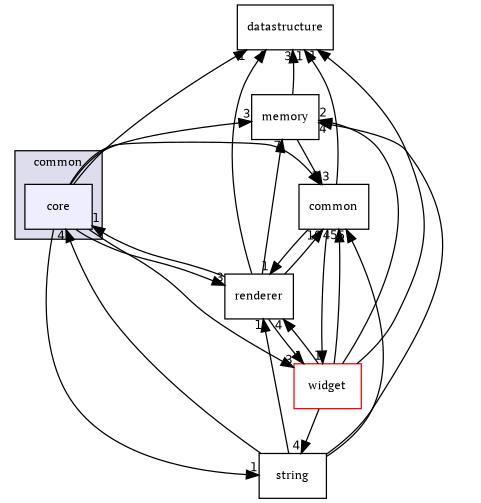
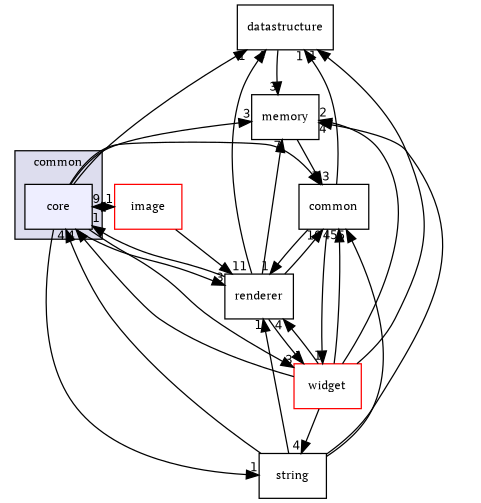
  digraph {
    compound=true
    fontname="PT Serif"
    node [fontname="PT Serif" fontsize=10 shape=box]
    edge [fontname="PT Serif" headlabel=1 labeldistance=1.5 labelfontname=Helvetica labelfontsize=10]
    n1 [fillcolor="#eeeeff" label=core pencolor=black style=filled]
    n2 [label=datastructure]
    n3 [label=string]
    n4 [label=common]
+   n5 [color=red fillcolor=white label=image style=filled]
    n6 [color=red fillcolor=white label=widget style=filled]
    n7 [label=renderer]
    n8 [label=memory]
    subgraph cluster_1 {
      bgcolor="#ddddee"
      fontsize=10
      label=common
      pencolor=black
      n1
    }
    n1 -> n2
    n1 -> n3
    n1 -> n4 [headlabel=7]
+   n1 -> n5
    n1 -> n6 [headlabel=3]
    n1 -> n7 [headlabel=3]
    n1 -> n8 [headlabel=3]
-   n8 -> n2 [headlabel=3]
+   n2 -> n8 [headlabel=3]
    n3 -> n1 [headlabel=4]
    n3 -> n4 [headlabel=5]
    n3 -> n7
    n3 -> n8 [headlabel=4]
    n4 -> n2
    n4 -> n6
    n4 -> n7
+   n5 -> n1 [headlabel=9]
+   n5 -> n7 [headlabel=11]
+   n6 -> n1 [headlabel=4]
    n6 -> n2
    n6 -> n3 [headlabel=4]
    n6 -> n4 [headlabel=45]
    n6 -> n7 [headlabel=4]
    n6 -> n8 [headlabel=2]
    n7 -> n1
    n7 -> n2 [headlabel=4]
    n7 -> n4 [headlabel=10]
    n7 -> n6
    n7 -> n8 [headlabel=7]
    n8 -> n4 [headlabel=3]
  }
